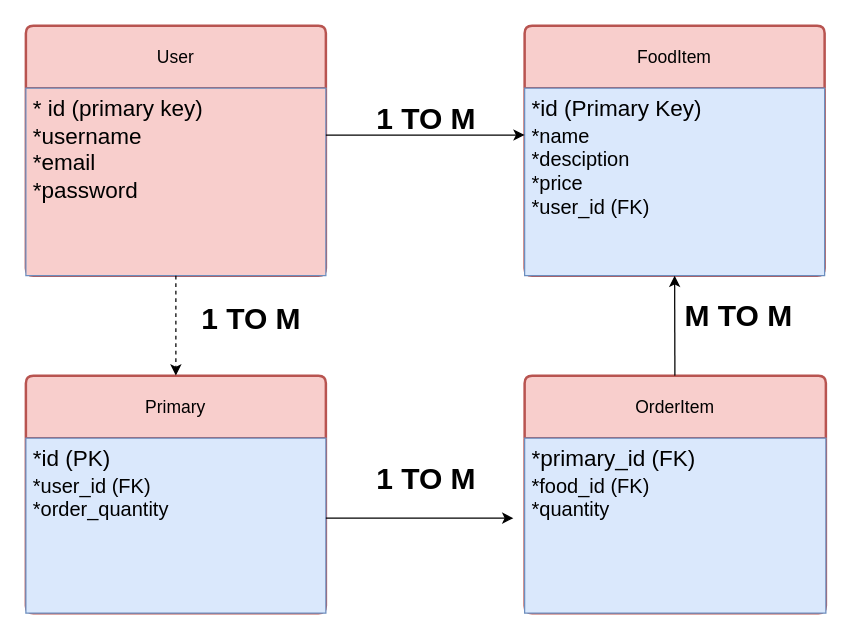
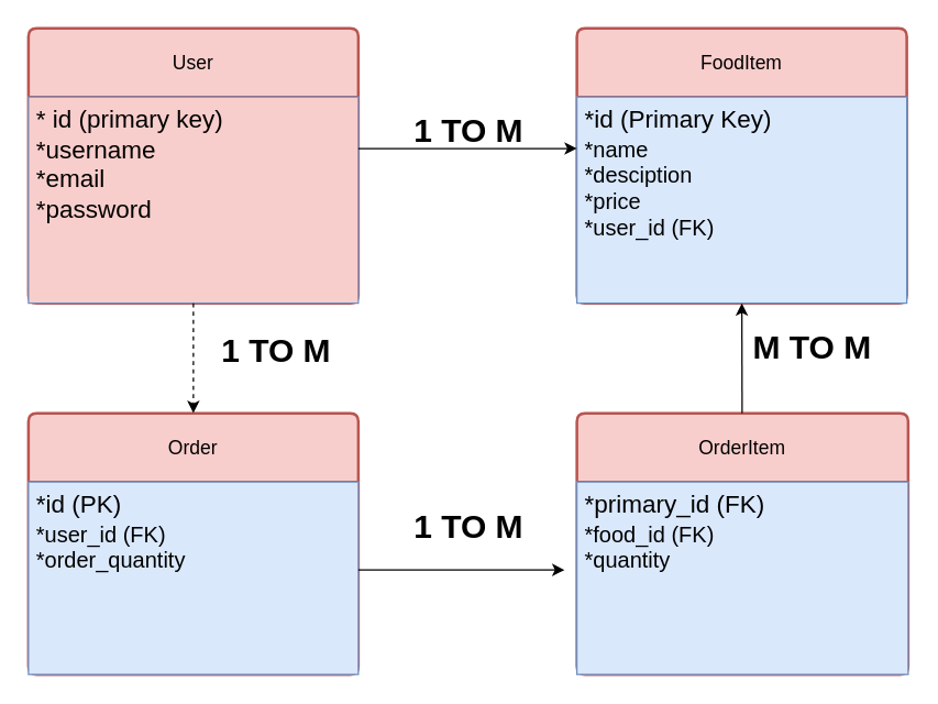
  <mxCell id="0" />
  <mxCell id="1" parent="0" />
  <mxCell id="2" value="User" style="swimlane;childLayout=stackLayout;horizontal=1;startSize=50;horizontalStack=0;rounded=1;fontSize=14;fontStyle=0;strokeWidth=2;resizeParent=0;resizeLast=1;shadow=0;dashed=0;align=center;arcSize=4;whiteSpace=wrap;html=1;fillColor=#f8cecc;strokeColor=#b85450;" vertex="1" parent="1"><mxGeometry y="20" width="240" height="200" as="geometry" x="20" /></mxCell>
  <mxCell id="3" value="&lt;font style=&quot;font-size: 18px;&quot;&gt;* id (primary key)&lt;/font&gt;&lt;br&gt;&lt;font style=&quot;font-size: 18px;&quot;&gt;*username&lt;/font&gt;&lt;br&gt;&lt;font style=&quot;font-size: 18px;&quot;&gt;*email&lt;/font&gt;&lt;div&gt;&lt;font style=&quot;font-size: 18px;&quot;&gt;*password&lt;/font&gt;&lt;/div&gt;" style="align=left;strokeColor=#6c8ebf;fillColor=#f8cecc;spacingLeft=4;fontSize=12;verticalAlign=top;resizable=0;rotatable=0;part=1;html=1;" vertex="1" parent="2"><mxGeometry y="50" width="240" height="150" as="geometry" /></mxCell>
  <mxCell id="4" value="FoodItem" style="swimlane;childLayout=stackLayout;horizontal=1;startSize=50;horizontalStack=0;rounded=1;fontSize=14;fontStyle=0;strokeWidth=2;resizeParent=0;resizeLast=1;shadow=0;dashed=0;align=center;arcSize=4;whiteSpace=wrap;html=1;fillColor=#f8cecc;strokeColor=#b85450;" vertex="1" parent="1"><mxGeometry x="419" y="20" width="240" height="200" as="geometry" /></mxCell>
  <mxCell id="5" value="&lt;font style=&quot;font-size: 18px;&quot;&gt;*id (Primary Key)&lt;/font&gt;&lt;div&gt;&lt;font size=&quot;3&quot;&gt;*name&lt;/font&gt;&lt;/div&gt;&lt;div&gt;&lt;font size=&quot;3&quot;&gt;*desciption&lt;/font&gt;&lt;/div&gt;&lt;div&gt;&lt;font size=&quot;3&quot;&gt;*price&lt;/font&gt;&lt;/div&gt;&lt;div&gt;&lt;font size=&quot;3&quot;&gt;*user_id (FK)&lt;/font&gt;&lt;br&gt;&lt;br&gt;&lt;/div&gt;" style="align=left;strokeColor=#6c8ebf;fillColor=#dae8fc;spacingLeft=4;fontSize=12;verticalAlign=top;resizable=0;rotatable=0;part=1;html=1;" vertex="1" parent="4"><mxGeometry y="50" width="240" height="150" as="geometry" /></mxCell>
- <mxCell id="6" value="Primary" style="swimlane;childLayout=stackLayout;horizontal=1;startSize=50;horizontalStack=0;rounded=1;fontSize=14;fontStyle=0;strokeWidth=2;resizeParent=0;resizeLast=1;shadow=0;dashed=0;align=center;arcSize=4;whiteSpace=wrap;html=1;fillColor=#f8cecc;strokeColor=#b85450;" vertex="1" parent="1"><mxGeometry y="300" width="240" height="190" as="geometry" x="20" /></mxCell>
+ <mxCell id="6" value="Order" style="swimlane;childLayout=stackLayout;horizontal=1;startSize=50;horizontalStack=0;rounded=1;fontSize=14;fontStyle=0;strokeWidth=2;resizeParent=0;resizeLast=1;shadow=0;dashed=0;align=center;arcSize=4;whiteSpace=wrap;html=1;fillColor=#f8cecc;strokeColor=#b85450;" vertex="1" parent="1"><mxGeometry y="300" width="240" height="190" as="geometry" x="20" /></mxCell>
  <mxCell id="7" value="&lt;font style=&quot;font-size: 18px;&quot;&gt;*id (PK)&lt;/font&gt;&lt;div&gt;&lt;font size=&quot;3&quot;&gt;*user_id (FK)&lt;/font&gt;&lt;/div&gt;&lt;div&gt;&lt;font size=&quot;3&quot;&gt;*order_quantity&lt;/font&gt;&lt;/div&gt;" style="align=left;strokeColor=#6c8ebf;fillColor=#dae8fc;spacingLeft=4;fontSize=12;verticalAlign=top;resizable=0;rotatable=0;part=1;html=1;" vertex="1" parent="6"><mxGeometry y="50" width="240" height="140" as="geometry" /></mxCell>
  <mxCell id="8" value="OrderItem" style="swimlane;childLayout=stackLayout;horizontal=1;startSize=50;horizontalStack=0;rounded=1;fontSize=14;fontStyle=0;strokeWidth=2;resizeParent=0;resizeLast=1;shadow=0;dashed=0;align=center;arcSize=4;whiteSpace=wrap;html=1;fillColor=#f8cecc;strokeColor=#b85450;" vertex="1" parent="1"><mxGeometry x="419" y="300" width="241" height="190" as="geometry" /></mxCell>
  <mxCell id="9" value="&lt;font style=&quot;font-size: 18px;&quot;&gt;*primary_id (FK)&lt;/font&gt;&lt;div&gt;&lt;font size=&quot;3&quot;&gt;*food_id (FK)&amp;nbsp;&lt;/font&gt;&lt;/div&gt;&lt;div&gt;&lt;font size=&quot;3&quot;&gt;*quantity&lt;/font&gt;&lt;/div&gt;" style="align=left;strokeColor=#6c8ebf;fillColor=#dae8fc;spacingLeft=4;fontSize=12;verticalAlign=top;resizable=0;rotatable=0;part=1;html=1;" vertex="1" parent="8"><mxGeometry y="50" width="241" height="140" as="geometry" /></mxCell>
  <mxCell id="10" value="" style="endArrow=classic;html=1;rounded=0;exitX=1;exitY=0.25;exitDx=0;exitDy=0;entryX=0;entryY=0.25;entryDx=0;entryDy=0;" edge="1" parent="1" source="3" target="5"><mxGeometry width="50" height="50" relative="1" as="geometry"><mxPoint x="320" y="270" as="sourcePoint" /><mxPoint x="370" y="220" as="targetPoint" /></mxGeometry></mxCell>
  <mxCell id="11" value="" style="endArrow=classic;html=1;rounded=0;entryX=0.5;entryY=1;entryDx=0;entryDy=0;" edge="1" parent="1" source="8" target="5"><mxGeometry width="50" height="50" relative="1" as="geometry"><mxPoint x="300" y="270" as="sourcePoint" /><mxPoint x="520" y="220" as="targetPoint" /></mxGeometry></mxCell>
  <mxCell id="12" value="&lt;h1&gt;1 TO M&lt;/h1&gt;" style="text;html=1;align=center;verticalAlign=middle;resizable=0;points=[];autosize=1;strokeColor=none;fillColor=none;" vertex="1" parent="1"><mxGeometry x="290" y="60" width="100" height="70" as="geometry" /></mxCell>
  <mxCell id="13" value="" style="endArrow=classic;html=1;rounded=0;exitX=0.5;exitY=1;exitDx=0;exitDy=0;entryX=0.5;entryY=0;entryDx=0;entryDy=0;dashed=1;" edge="1" parent="1" source="2" target="6"><mxGeometry width="50" height="50" relative="1" as="geometry"><mxPoint x="300" y="270" as="sourcePoint" /><mxPoint x="350" y="220" as="targetPoint" /></mxGeometry></mxCell>
  <mxCell id="14" value="&lt;h1&gt;1 TO M&lt;/h1&gt;" style="text;html=1;align=center;verticalAlign=middle;resizable=0;points=[];autosize=1;strokeColor=none;fillColor=none;" vertex="1" parent="1"><mxGeometry x="150" y="220" width="100" height="70" as="geometry" /></mxCell>
  <mxCell id="15" value="" style="endArrow=classic;html=1;rounded=0;exitX=1;exitY=0.457;exitDx=0;exitDy=0;exitPerimeter=0;" edge="1" parent="1" source="7"><mxGeometry width="50" height="50" relative="1" as="geometry"><mxPoint x="300" y="270" as="sourcePoint" /><mxPoint x="410" y="414" as="targetPoint" /></mxGeometry></mxCell>
  <mxCell id="16" value="&lt;h1&gt;1 TO M&lt;/h1&gt;" style="text;html=1;align=center;verticalAlign=middle;resizable=0;points=[];autosize=1;strokeColor=none;fillColor=none;" vertex="1" parent="1"><mxGeometry x="290" y="348" width="100" height="70" as="geometry" /></mxCell>
  <mxCell id="17" value="&lt;h1&gt;M TO M&lt;/h1&gt;" style="text;html=1;align=center;verticalAlign=middle;resizable=0;points=[];autosize=1;strokeColor=none;fillColor=none;" vertex="1" parent="1"><mxGeometry x="535" y="218" width="110" height="70" as="geometry" /></mxCell>
